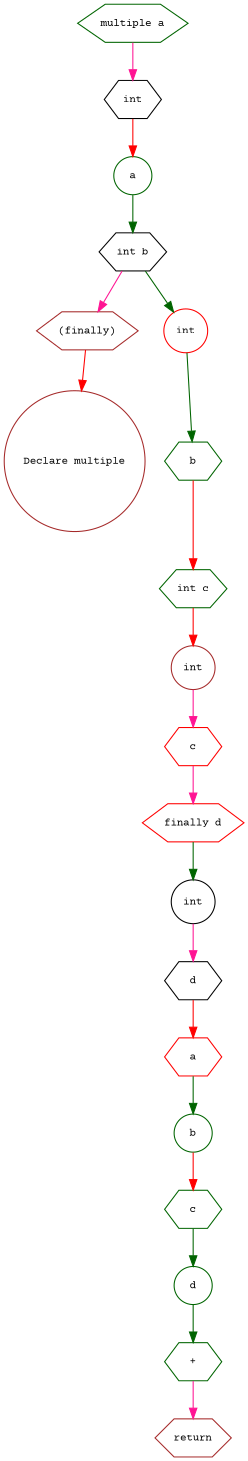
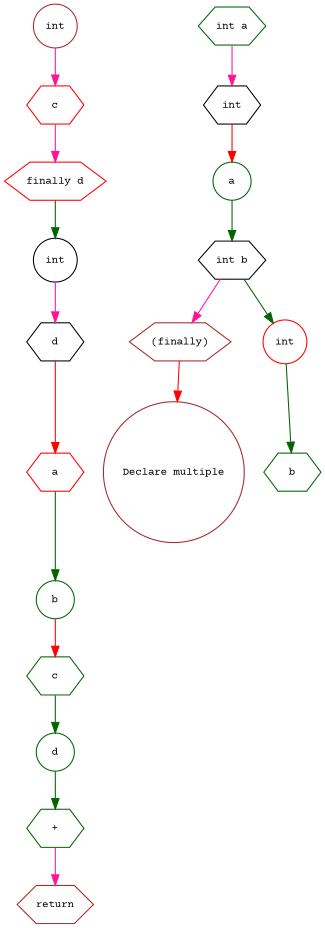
  digraph {
    fontname="Courier Prime"
    node [color=darkgreen fontname="Courier Prime" fontsize=10 shape=hexagon]
    edge [color=darkgreen fontname="Courier Prime"]
    n1 [label=c]
    n2 [label=d shape=circle]
    n3 [label="+"]
    n4 [label=b shape=circle]
    n5 [color=red label=a]
    n6 [color=brown label=return]
    n7 [color=brown label="(finally)"]
    n8 [color=brown label="Declare multiple" shape=circle]
    n9 [color=black label=d]
    n10 [color=black label=int shape=circle]
    n11 [color=red label="finally d"]
    n12 [color=red label=c]
    n13 [color=brown label=int shape=circle]
-   n14 [label="int c"]
    n15 [label=b]
    n16 [color=red label=int shape=circle]
    n17 [color=black label="int b"]
    n18 [label=a shape=circle]
    n19 [color=black label=int]
-   n20 [label="multiple a"]
+   n20 [label="int a"]
    n1 -> n2
    n2 -> n3
    n3 -> n6 [color=deeppink]
    n4 -> n1 [color=red]
    n5 -> n4
    n7 -> n8 [color=red]
    n9 -> n5 [color=red]
    n10 -> n9 [color=deeppink]
    n11 -> n10
    n12 -> n11 [color=deeppink]
    n13 -> n12 [color=deeppink]
-   n14 -> n13 [color=red]
-   n15 -> n14 [color=red]
    n16 -> n15
    n17 -> n7 [color=deeppink]
    n17 -> n16
    n18 -> n17
    n19 -> n18 [color=red]
    n20 -> n19 [color=deeppink]
  }
